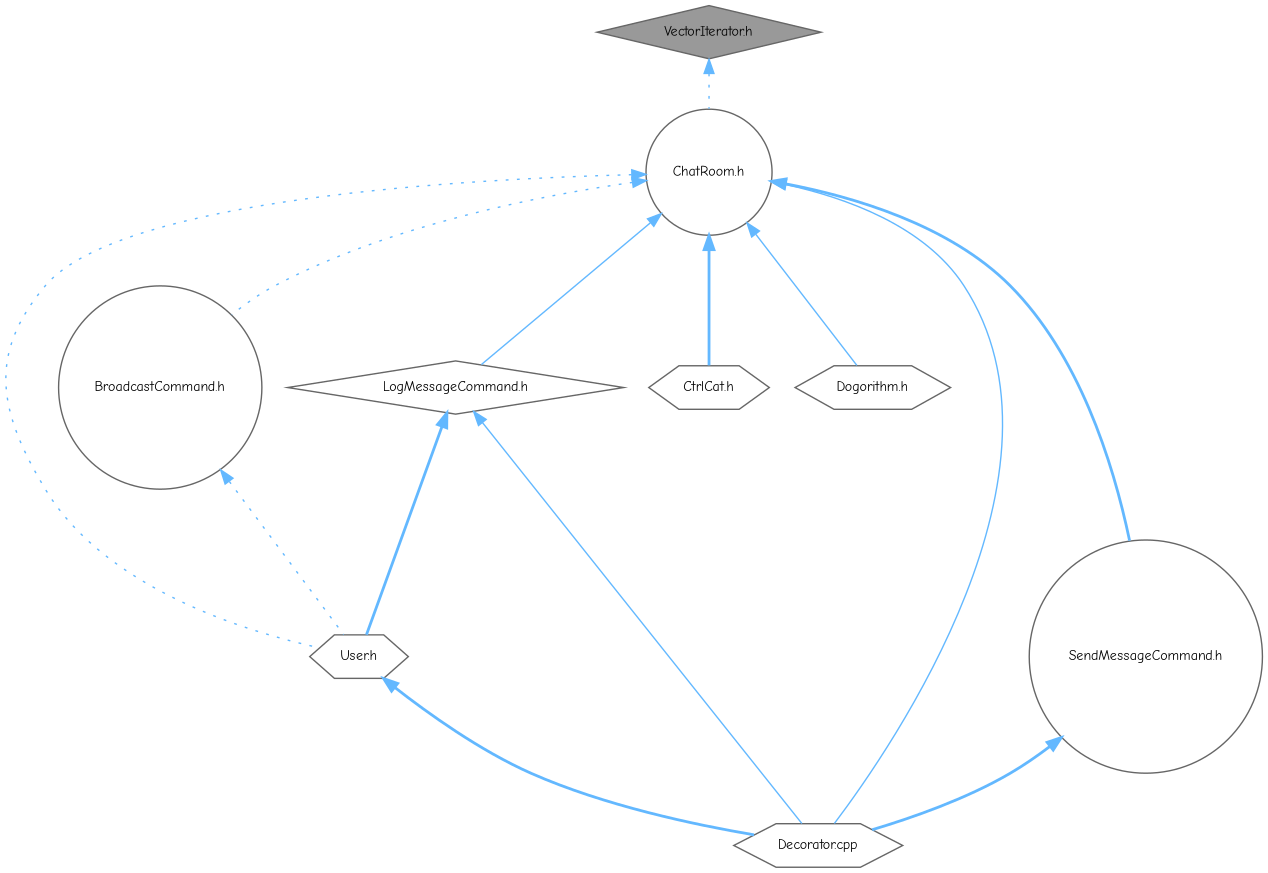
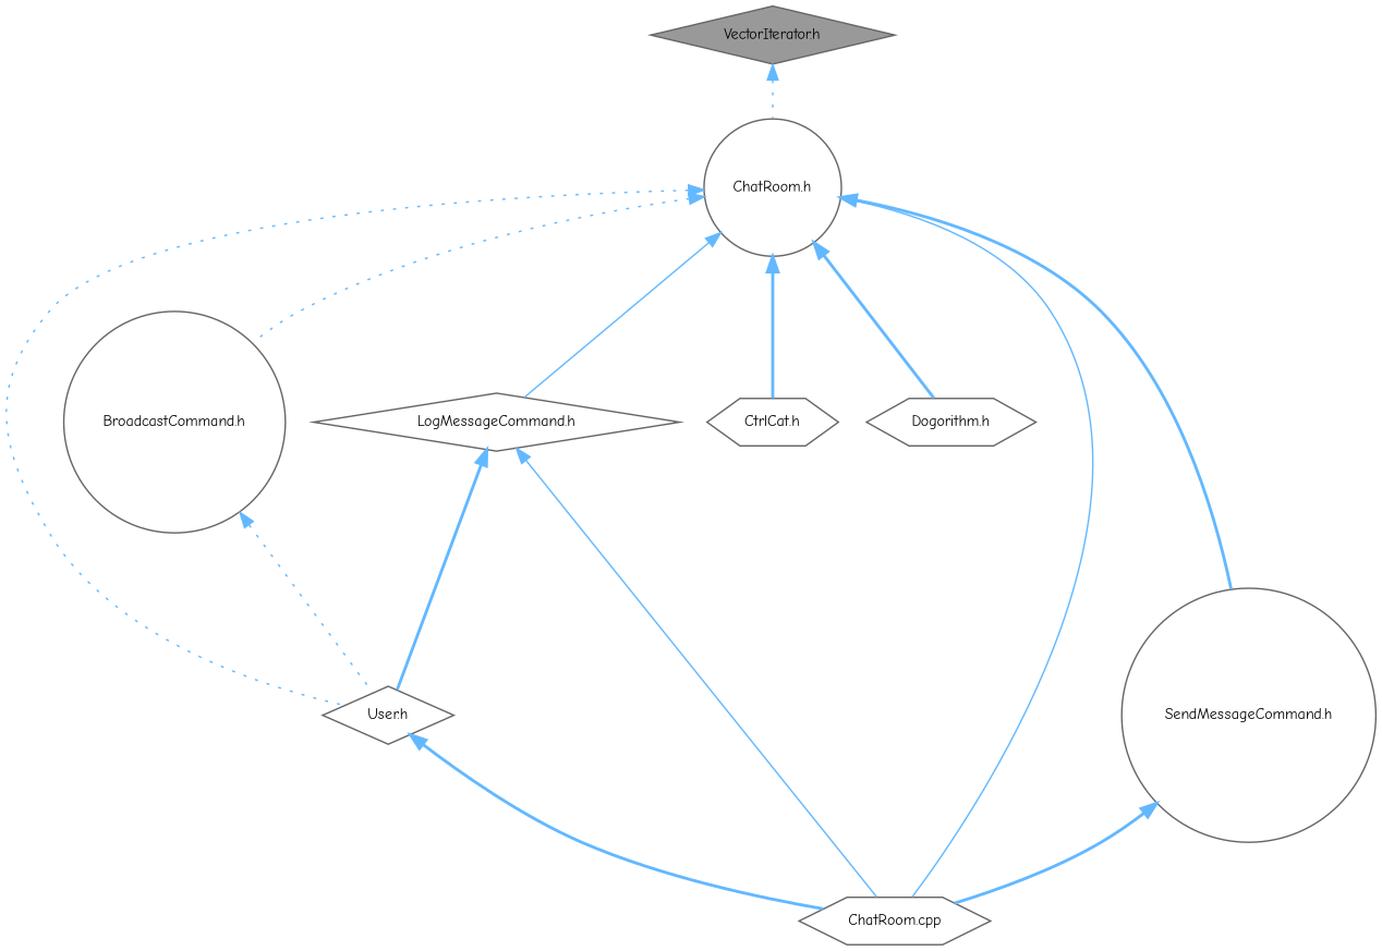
  digraph {
    fontname="Comic Neue"
    node [color=grey40 fillcolor=white fontname="Comic Neue" fontsize=10 shape=diamond style=filled]
    edge [color=steelblue1 dir=back fontname="Comic Neue" fontsize=10 labelfontname=Helvetica labelfontsize=10 style=bold]
    n1 [color=gray40 fillcolor=grey60 fontcolor=black height=0.2 label="VectorIterator.h" width=0.4]
    n2 [height=0.2 label="ChatRoom.h" shape=circle width=0.4]
    n3 [height=0.2 label="BroadcastCommand.h" shape=circle width=0.4]
-   n4 [height=0.2 label="User.h" shape=hexagon width=0.4]
-   n5 [height=0.2 label="Decorator.cpp" shape=hexagon width=0.4]
+   n4 [height=0.2 label="User.h" width=0.4]
+   n5 [height=0.2 label="ChatRoom.cpp" shape=hexagon width=0.4]
    n6 [height=0.2 label="CtrlCat.h" shape=hexagon width=0.4]
    n7 [height=0.2 label="Dogorithm.h" shape=hexagon width=0.4]
    n8 [height=0.2 label="LogMessageCommand.h" width=0.4]
    n9 [height=0.2 label="SendMessageCommand.h" shape=circle width=0.4]
    n1 -> n2 [style=dotted]
    n2 -> n3 [style=dotted]
    n2 -> n4 [style=dotted]
    n2 -> n5 [style=solid]
    n2 -> n6
-   n2 -> n7 [style=solid]
+   n2 -> n7
    n2 -> n8 [style=solid]
    n2 -> n9
    n3 -> n4 [style=dotted]
    n4 -> n5
    n8 -> n4
    n8 -> n5 [style=solid]
    n9 -> n5
  }
